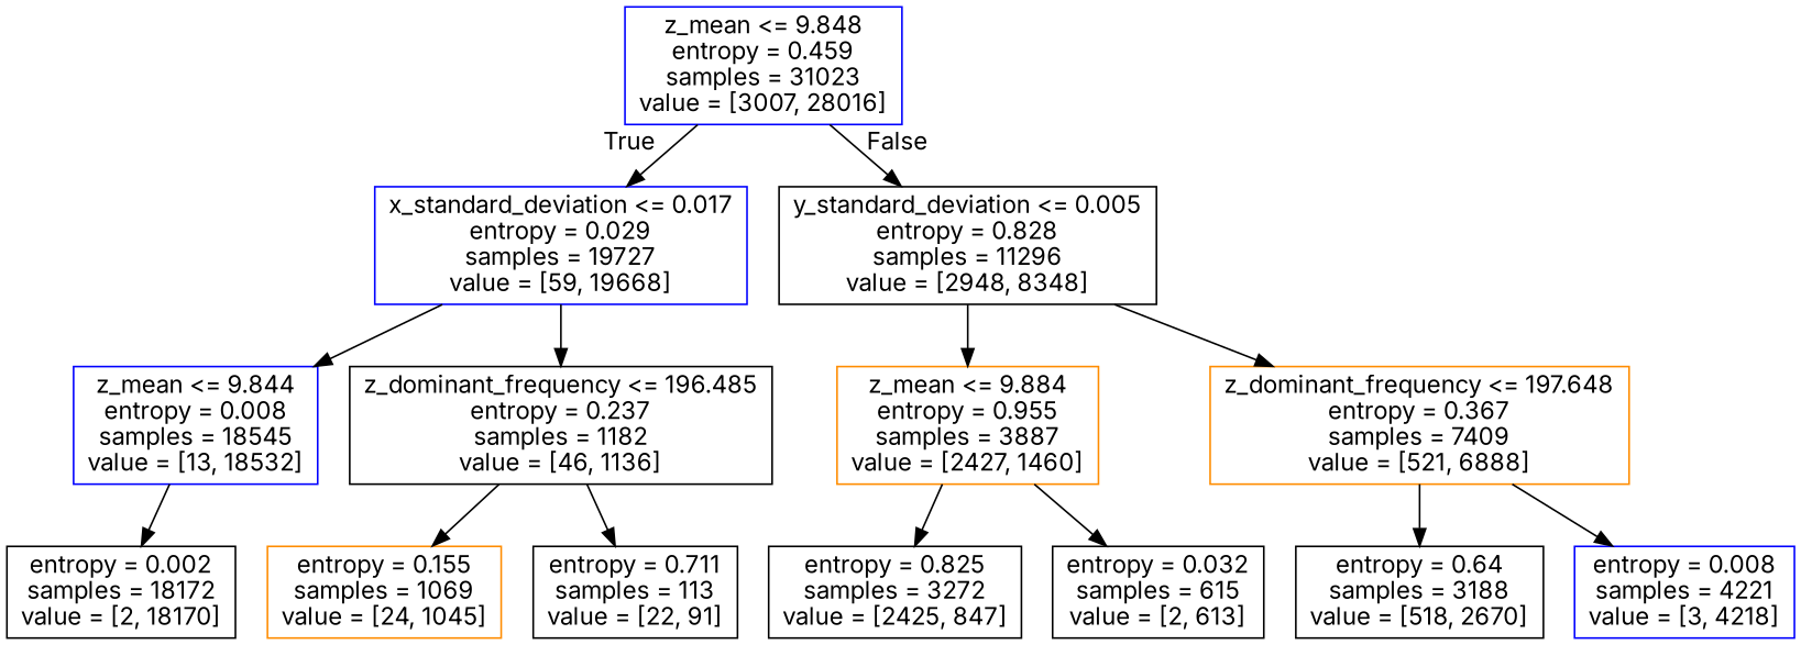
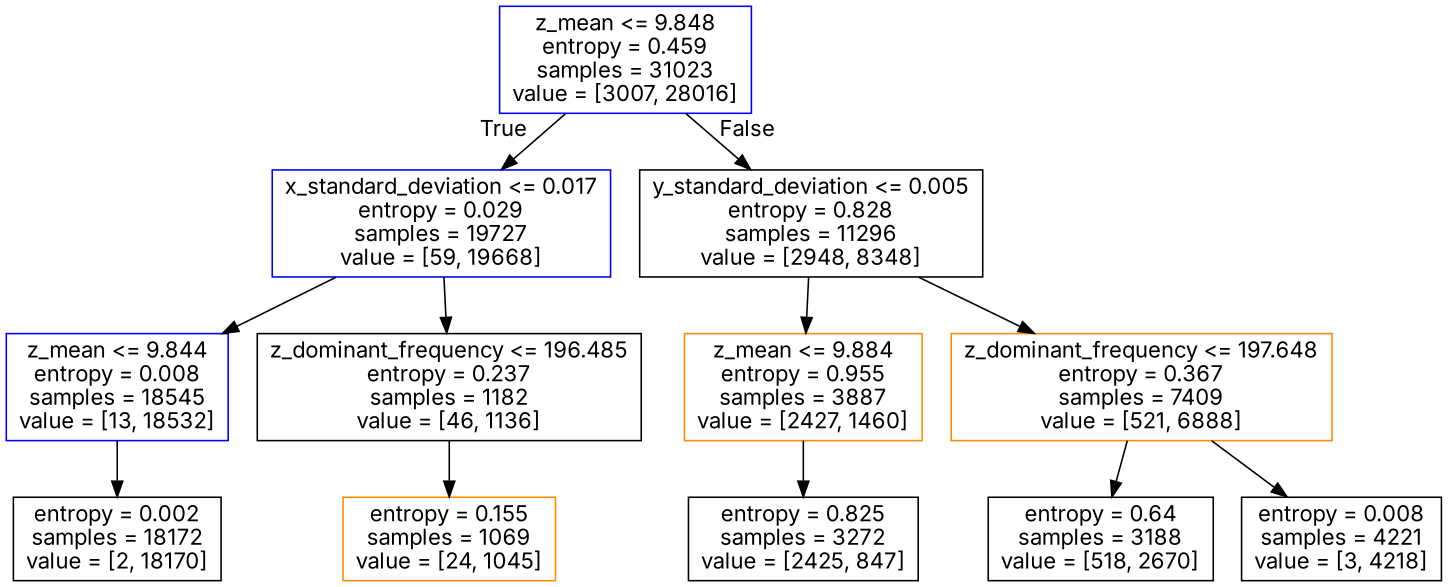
  digraph {
    fontname=Inter
    node [color=black fontname=Inter shape=box]
    edge [fontname=Inter]
    n1 [color=blue label="z_mean <= 9.848\nentropy = 0.459\nsamples = 31023\nvalue = [3007, 28016]"]
    n2 [color=blue label="x_standard_deviation <= 0.017\nentropy = 0.029\nsamples = 19727\nvalue = [59, 19668]"]
    n3 [label="y_standard_deviation <= 0.005\nentropy = 0.828\nsamples = 11296\nvalue = [2948, 8348]"]
    n4 [color=blue label="z_mean <= 9.844\nentropy = 0.008\nsamples = 18545\nvalue = [13, 18532]"]
    n5 [label="z_dominant_frequency <= 196.485\nentropy = 0.237\nsamples = 1182\nvalue = [46, 1136]"]
    n6 [color=darkorange label="z_mean <= 9.884\nentropy = 0.955\nsamples = 3887\nvalue = [2427, 1460]"]
    n7 [color=darkorange label="z_dominant_frequency <= 197.648\nentropy = 0.367\nsamples = 7409\nvalue = [521, 6888]"]
    n8 [label="entropy = 0.002\nsamples = 18172\nvalue = [2, 18170]"]
    n9 [color=darkorange label="entropy = 0.155\nsamples = 1069\nvalue = [24, 1045]"]
-   n10 [label="entropy = 0.711\nsamples = 113\nvalue = [22, 91]"]
    n11 [label="entropy = 0.825\nsamples = 3272\nvalue = [2425, 847]"]
-   n12 [label="entropy = 0.032\nsamples = 615\nvalue = [2, 613]"]
    n13 [label="entropy = 0.64\nsamples = 3188\nvalue = [518, 2670]"]
-   n14 [color=blue label="entropy = 0.008\nsamples = 4221\nvalue = [3, 4218]"]
+   n14 [label="entropy = 0.008\nsamples = 4221\nvalue = [3, 4218]"]
    n1 -> n2 [headlabel=True labelangle=45 labeldistance=2.5]
    n1 -> n3 [headlabel=False labelangle=-45 labeldistance=2.5]
    n2 -> n4
    n2 -> n5
    n3 -> n6
    n3 -> n7
    n4 -> n8
    n5 -> n9
-   n5 -> n10
    n6 -> n11
-   n6 -> n12
    n7 -> n13
    n7 -> n14
  }
